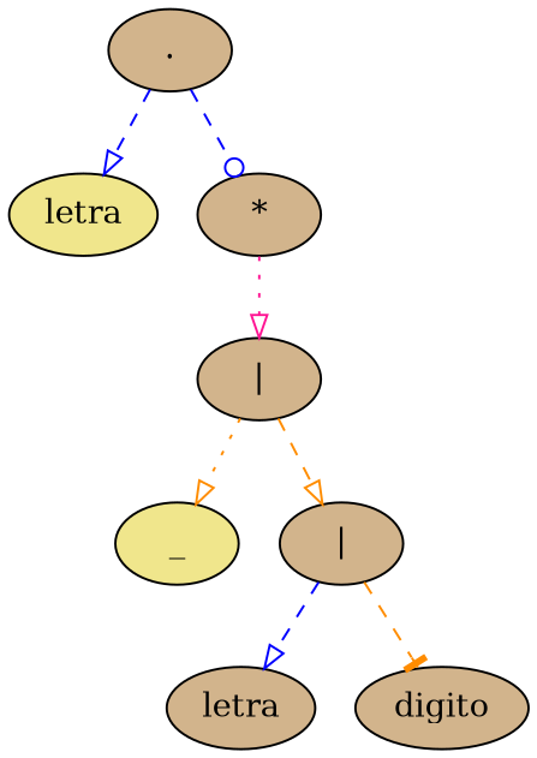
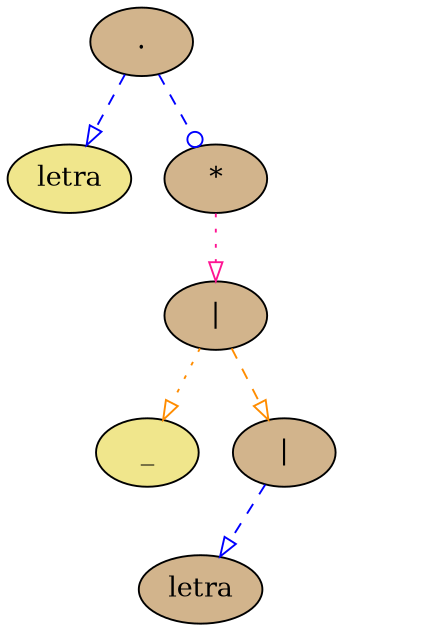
  digraph {
    rankdir=TB
    node [fillcolor=tan style=filled]
    edge [color=blue style=dashed arrowhead=onormal]
    n1 [label="."]
    n2 [fillcolor=khaki label=letra]
    n3 [label="*"]
    n4 [label="|"]
    n5 [fillcolor=khaki label=_]
    n6 [label="|"]
    n7 [label=letra]
-   n8 [label=digito]
    n1 -> n2
    n1 -> n3 [arrowhead=odot]
    n3 -> n4 [color=deeppink style=dotted]
    n4 -> n5 [color=darkorange style=dotted]
    n4 -> n6 [color=darkorange]
    n6 -> n7
-   n6 -> n8 [color=darkorange arrowhead=tee]
  }
